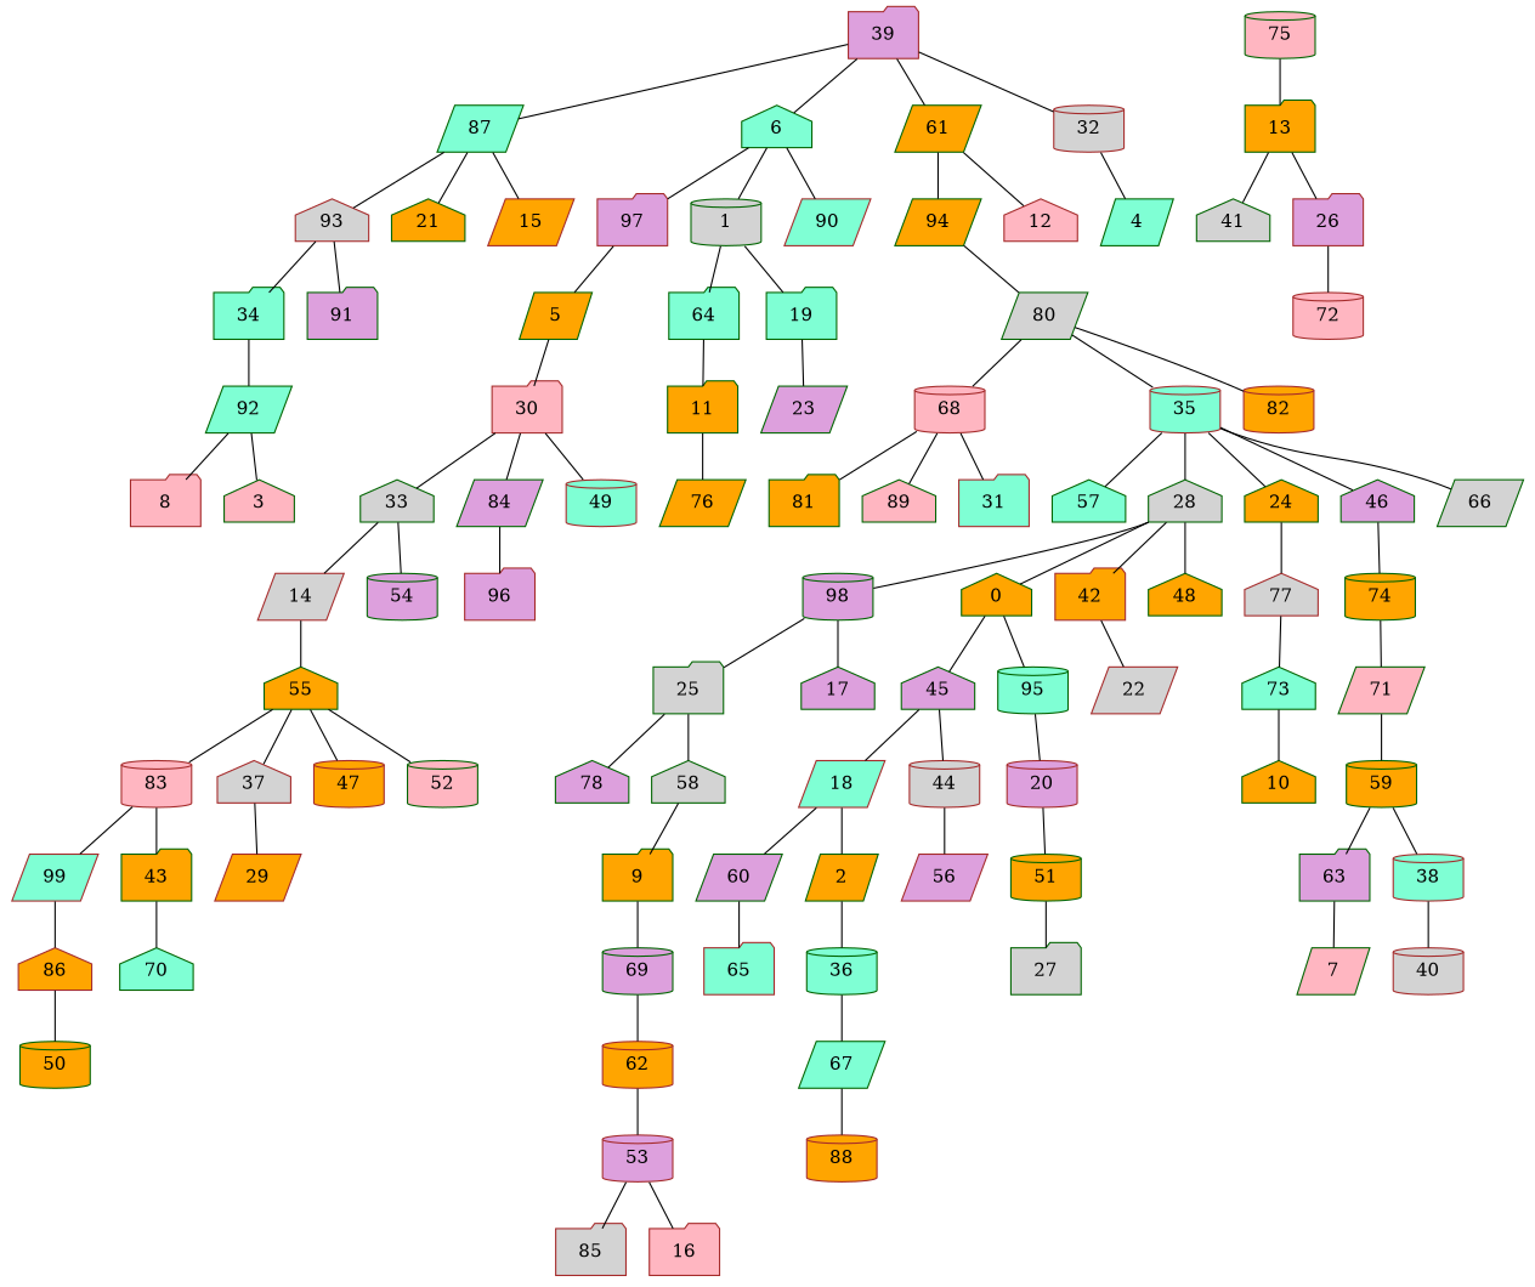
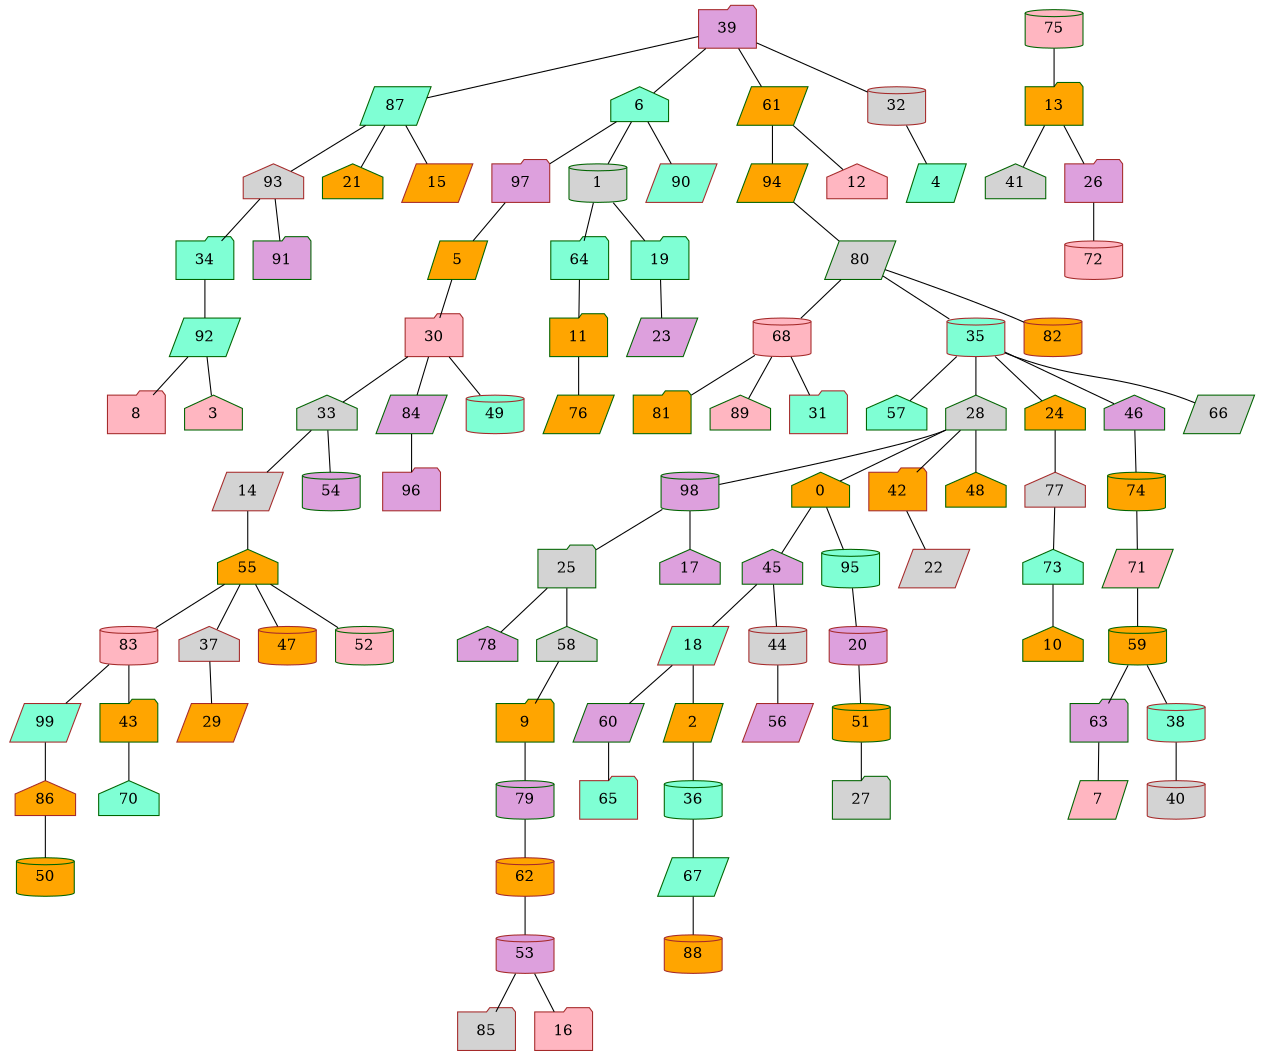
  graph {
    node [color=darkgreen fillcolor=orange shape=cylinder style=filled]
    39 [color=brown fillcolor=plum shape=folder]
    87 [fillcolor=aquamarine shape=parallelogram]
    6 [fillcolor=aquamarine shape=house]
    61 [shape=parallelogram]
    32 [color=brown fillcolor=lightgrey]
    93 [color=brown fillcolor=lightgrey shape=house]
    21 [shape=house]
    15 [color=brown shape=parallelogram]
    97 [color=brown fillcolor=plum shape=folder]
    1 [fillcolor=lightgrey]
    90 [color=brown fillcolor=aquamarine shape=parallelogram]
    94 [shape=parallelogram]
    12 [color=brown fillcolor=lightpink shape=house]
    4 [fillcolor=aquamarine shape=parallelogram]
    34 [fillcolor=aquamarine shape=folder]
    91 [fillcolor=plum shape=folder]
    92 [fillcolor=aquamarine shape=parallelogram]
    8 [color=brown fillcolor=lightpink shape=folder]
    3 [fillcolor=lightpink shape=house]
    5 [shape=parallelogram]
    64 [fillcolor=aquamarine shape=folder]
    19 [fillcolor=aquamarine shape=folder]
    30 [color=brown fillcolor=lightpink shape=folder]
    33 [fillcolor=lightgrey shape=house]
    84 [fillcolor=plum shape=parallelogram]
    49 [color=brown fillcolor=aquamarine]
    80 [fillcolor=lightgrey shape=parallelogram]
    14 [color=brown fillcolor=lightgrey shape=parallelogram]
    54 [fillcolor=plum]
    96 [color=brown fillcolor=plum shape=folder]
    55 [shape=house]
    68 [color=brown fillcolor=lightpink]
    35 [color=brown fillcolor=aquamarine]
    82 [color=brown]
    81 [shape=folder]
    89 [fillcolor=lightpink shape=house]
    31 [color=brown fillcolor=aquamarine shape=folder]
    57 [fillcolor=aquamarine shape=house]
    28 [fillcolor=lightgrey shape=house]
    24 [shape=house]
    46 [fillcolor=plum shape=house]
    66 [fillcolor=lightgrey shape=parallelogram]
    83 [color=brown fillcolor=lightpink]
    37 [color=brown fillcolor=lightgrey shape=house]
    47 [color=brown]
    52 [fillcolor=lightpink]
    98 [fillcolor=plum]
    0 [shape=house]
    42 [color=brown shape=folder]
    48 [shape=house]
    77 [color=brown fillcolor=lightgrey shape=house]
    74
    25 [fillcolor=lightgrey shape=folder]
    17 [fillcolor=plum shape=house]
    45 [fillcolor=plum shape=house]
    95 [fillcolor=aquamarine]
    22 [color=brown fillcolor=lightgrey shape=parallelogram]
    78 [fillcolor=plum shape=house]
    58 [fillcolor=lightgrey shape=house]
    9 [shape=folder]
    99 [color=brown fillcolor=aquamarine shape=parallelogram]
    43 [shape=folder]
    29 [color=brown shape=parallelogram]
    18 [color=brown fillcolor=aquamarine shape=parallelogram]
    44 [color=brown fillcolor=lightgrey]
    20 [color=brown fillcolor=plum]
    60 [fillcolor=plum shape=parallelogram]
    2 [shape=parallelogram]
    56 [color=brown fillcolor=plum shape=parallelogram]
    65 [color=brown fillcolor=aquamarine shape=folder]
    36 [fillcolor=aquamarine]
    75 [fillcolor=lightpink]
    13 [shape=folder]
    41 [fillcolor=lightgrey shape=house]
    26 [color=brown fillcolor=plum shape=folder]
    51
    73 [fillcolor=aquamarine shape=house]
    10 [shape=house]
    71 [fillcolor=lightpink shape=parallelogram]
    59
    63 [fillcolor=plum shape=folder]
    38 [color=brown fillcolor=aquamarine]
    7 [fillcolor=lightpink shape=parallelogram]
    40 [color=brown fillcolor=lightgrey]
    67 [fillcolor=aquamarine shape=parallelogram]
    11 [shape=folder]
    23 [fillcolor=plum shape=parallelogram]
    76 [shape=parallelogram]
-   79 [fillcolor=plum label=69]
+   79 [fillcolor=plum]
    62 [color=brown]
    53 [color=brown fillcolor=plum]
    85 [color=brown fillcolor=lightgrey shape=folder]
    16 [color=brown fillcolor=lightpink shape=folder]
    27 [fillcolor=lightgrey shape=folder]
    86 [color=brown shape=house]
    70 [fillcolor=aquamarine shape=house]
    50
    88 [color=brown]
    72 [color=brown fillcolor=lightpink]
    39 -- 87
    39 -- 6
    39 -- 61
    39 -- 32
    87 -- 93
    87 -- 21
    87 -- 15
    6 -- 97
    6 -- 1
    6 -- 90
    61 -- 94
    61 -- 12
    32 -- 4
    93 -- 34
    93 -- 91
    97 -- 5
    1 -- 64
    1 -- 19
    94 -- 80
    34 -- 92
    92 -- 8
    92 -- 3
    5 -- 30
    64 -- 11
    19 -- 23
    30 -- 33
    30 -- 84
    30 -- 49
    33 -- 14
    33 -- 54
    84 -- 96
    80 -- 68
    80 -- 35
    80 -- 82
    14 -- 55
    55 -- 83
    55 -- 37
    55 -- 47
    55 -- 52
    68 -- 81
    68 -- 89
    68 -- 31
    35 -- 57
    35 -- 28
    35 -- 24
    35 -- 46
    35 -- 66
    28 -- 98
    28 -- 0
    28 -- 42
    28 -- 48
    24 -- 77
    46 -- 74
    83 -- 99
    83 -- 43
    37 -- 29
    98 -- 25
    98 -- 17
    0 -- 45
    0 -- 95
    42 -- 22
    77 -- 73
    74 -- 71
    25 -- 78
    25 -- 58
    45 -- 18
    45 -- 44
    95 -- 20
    58 -- 9
    9 -- 79
    99 -- 86
    43 -- 70
    18 -- 60
    18 -- 2
    44 -- 56
    20 -- 51
    60 -- 65
    2 -- 36
    36 -- 67
    75 -- 13
    13 -- 41
    13 -- 26
    26 -- 72
    51 -- 27
    73 -- 10
    71 -- 59
    59 -- 63
    59 -- 38
    63 -- 7
    38 -- 40
    67 -- 88
    11 -- 76
    79 -- 62
    62 -- 53
    53 -- 85
    53 -- 16
    86 -- 50
  }
